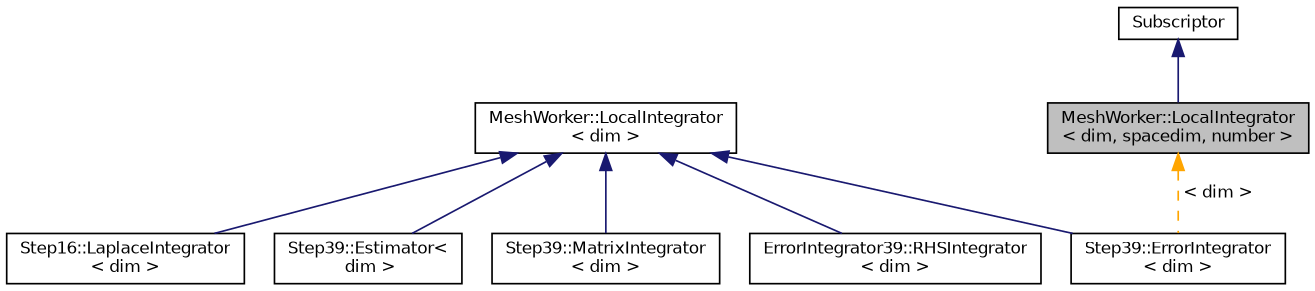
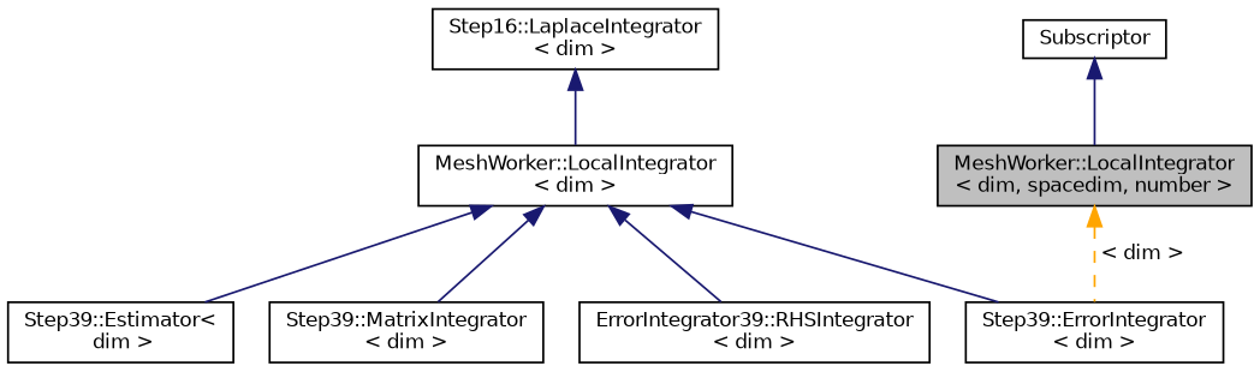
  digraph {
    rankdir=TB
    node [color=black fillcolor=white fontname=Helvetica fontsize=10 shape=record style=filled]
    edge [color=midnightblue dir=back fontname=Helvetica fontsize=10 labelfontname=Helvetica labelfontsize=10 style=solid]
    n1 [fillcolor=grey75 fontcolor=black height=0.2 label="MeshWorker::LocalIntegrator\l\< dim, spacedim, number \>" width=0.4]
    n2 [height=0.2 label="Step39::ErrorIntegrator\l\< dim \>" width=0.4]
    n3 [height=0.2 label="MeshWorker::LocalIntegrator\l\< dim \>" width=0.4]
    n4 [height=0.2 label="Step16::LaplaceIntegrator\l\< dim \>" width=0.4]
    n5 [height=0.2 label="Step39::Estimator\<\l dim \>" width=0.4]
    n6 [height=0.2 label="Step39::MatrixIntegrator\l\< dim \>" width=0.4]
    n7 [height=0.2 label="ErrorIntegrator39::RHSIntegrator\l\< dim \>" width=0.4]
    n8 [height=0.2 label=Subscriptor width=0.4]
    n1 -> n2 [color=orange label=" \< dim \>" style=dashed]
    n3 -> n2
-   n3 -> n4
+   n4 -> n3
    n3 -> n5
    n3 -> n6
    n3 -> n7
    n8 -> n1
  }
